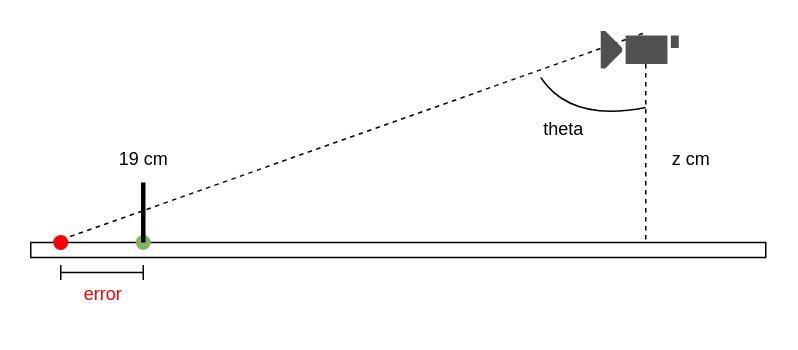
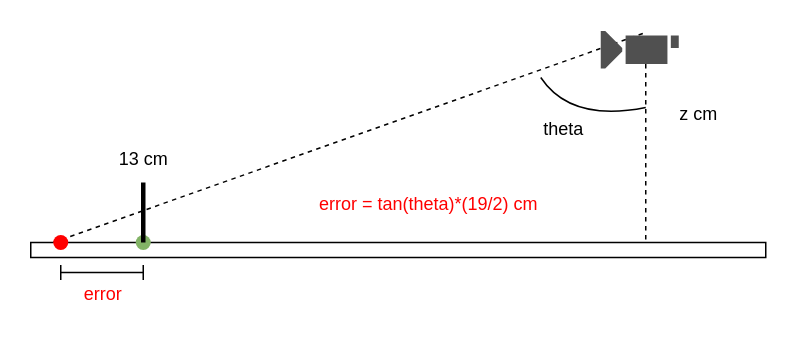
  <mxCell id="0" />
  <mxCell id="1" parent="0" />
  <mxCell id="2" value="" style="endArrow=none;html=1;rounded=0;dashed=1;" edge="1" parent="1"><mxGeometry width="50" height="50" relative="1" as="geometry"><mxPoint x="430" y="171" as="sourcePoint" /><mxPoint x="430" y="21" as="targetPoint" /></mxGeometry></mxCell>
  <mxCell id="3" value="" style="endArrow=none;html=1;rounded=0;exitX=0;exitY=0.5;exitDx=0;exitDy=0;dashed=1;" edge="1" parent="1" source="9"><mxGeometry width="50" height="50" relative="1" as="geometry"><mxPoint x="120" y="101" as="sourcePoint" /><mxPoint x="430" y="21" as="targetPoint" /></mxGeometry></mxCell>
  <mxCell id="4" value="" style="rounded=0;whiteSpace=wrap;html=1;direction=south;" vertex="1" parent="1"><mxGeometry x="20" y="161" width="490" height="10" as="geometry" /></mxCell>
  <mxCell id="5" value="" style="sketch=0;pointerEvents=1;shadow=0;dashed=0;html=1;strokeColor=none;fillColor=#505050;labelPosition=center;verticalLabelPosition=bottom;verticalAlign=top;outlineConnect=0;align=center;shape=mxgraph.office.devices.video_camera;direction=west;flipV=1;" vertex="1" parent="1"><mxGeometry x="400" y="20" width="52" height="25" as="geometry" /></mxCell>
  <mxCell id="6" value="" style="ellipse;whiteSpace=wrap;html=1;aspect=fixed;strokeColor=none;fillColor=#82B366;" vertex="1" parent="1"><mxGeometry x="90" y="156" width="10" height="10" as="geometry" /></mxCell>
  <mxCell id="7" value="" style="endArrow=none;html=1;rounded=0;strokeWidth=3;" edge="1" parent="1"><mxGeometry width="50" height="50" relative="1" as="geometry"><mxPoint x="95" y="161" as="sourcePoint" /><mxPoint x="95" y="121" as="targetPoint" /></mxGeometry></mxCell>
- <mxCell id="8" value="19 cm" style="text;html=1;align=center;verticalAlign=middle;resizable=0;points=[];autosize=1;strokeColor=none;fillColor=none;" vertex="1" parent="1"><mxGeometry x="65" y="91" width="60" height="30" as="geometry" /></mxCell>
+ <mxCell id="8" value="13 cm" style="text;html=1;align=center;verticalAlign=middle;resizable=0;points=[];autosize=1;strokeColor=none;fillColor=none;" vertex="1" parent="1"><mxGeometry x="65" y="91" width="60" height="30" as="geometry" /></mxCell>
  <mxCell id="9" value="" style="ellipse;whiteSpace=wrap;html=1;aspect=fixed;strokeColor=none;fillColor=#FF0000;" vertex="1" parent="1"><mxGeometry x="35" y="156" width="10" height="10" as="geometry" /></mxCell>
- <mxCell id="10" value="z cm" style="text;html=1;align=center;verticalAlign=middle;resizable=0;points=[];autosize=1;strokeColor=none;fillColor=none;" vertex="1" parent="1"><mxGeometry x="435" y="91" width="50" height="30" as="geometry" /></mxCell>
+ <mxCell id="10" value="z cm" style="text;html=1;align=center;verticalAlign=middle;resizable=0;points=[];autosize=1;strokeColor=none;fillColor=none;" vertex="1" parent="1"><mxGeometry x="440" y="61" width="50" height="30" as="geometry" /></mxCell>
  <mxCell id="11" value="" style="endArrow=none;html=1;rounded=0;curved=1;" edge="1" parent="1"><mxGeometry width="50" height="50" relative="1" as="geometry"><mxPoint x="430" y="71" as="sourcePoint" /><mxPoint x="360" y="51" as="targetPoint" /><Array as="points"><mxPoint x="380" y="81" /></Array></mxGeometry></mxCell>
  <mxCell id="12" value="theta" style="text;html=1;align=center;verticalAlign=middle;resizable=0;points=[];autosize=1;strokeColor=none;fillColor=none;" vertex="1" parent="1"><mxGeometry x="350" y="71" width="50" height="30" as="geometry" /></mxCell>
  <mxCell id="13" value="" style="endArrow=none;html=1;rounded=0;" edge="1" parent="1"><mxGeometry width="50" height="50" relative="1" as="geometry"><mxPoint x="40" y="181" as="sourcePoint" /><mxPoint x="95" y="181" as="targetPoint" /></mxGeometry></mxCell>
  <mxCell id="14" value="" style="endArrow=none;html=1;rounded=0;" edge="1" parent="1"><mxGeometry width="50" height="50" relative="1" as="geometry"><mxPoint x="95" y="186" as="sourcePoint" /><mxPoint x="95" y="176" as="targetPoint" /></mxGeometry></mxCell>
  <mxCell id="15" value="" style="endArrow=none;html=1;rounded=0;" edge="1" parent="1"><mxGeometry width="50" height="50" relative="1" as="geometry"><mxPoint x="40" y="186" as="sourcePoint" /><mxPoint x="40" y="176" as="targetPoint" /></mxGeometry></mxCell>
  <mxCell id="16" value="&lt;font color=&quot;#ff0000&quot;&gt;error&lt;/font&gt;" style="text;html=1;align=center;verticalAlign=middle;resizable=0;points=[];autosize=1;strokeColor=none;fillColor=none;" vertex="1" parent="1"><mxGeometry x="43" y="181" width="50" height="30" as="geometry" /></mxCell>
+ <mxCell id="17" value="&lt;font color=&quot;#ff0000&quot;&gt;error = tan(theta)*(19/2) cm&lt;/font&gt;" style="text;html=1;align=center;verticalAlign=middle;resizable=0;points=[];autosize=1;strokeColor=none;fillColor=none;" vertex="1" parent="1"><mxGeometry x="200" y="121" width="170" height="30" as="geometry" /></mxCell>
